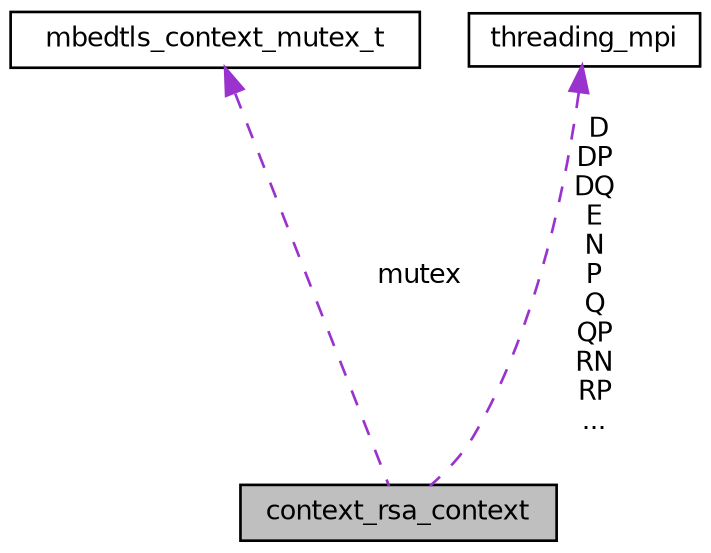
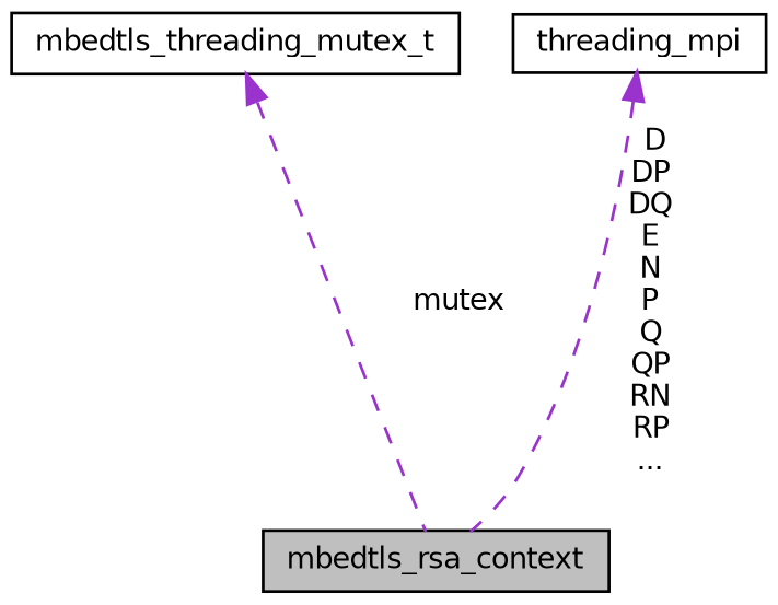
  digraph {
    node [color=black fillcolor=white fontname=Helvetica fontsize=10 shape=record style=filled]
    edge [color=darkorchid3 dir=back fontname=Helvetica fontsize=10 labelfontname=Helvetica labelfontsize=10 style=dashed]
-   n1 [fillcolor=grey75 fontcolor=black height=0.2 label=context_rsa_context width=0.4]
-   n2 [height=0.2 label=mbedtls_context_mutex_t width=0.4]
+   n1 [fillcolor=grey75 fontcolor=black height=0.2 label=mbedtls_rsa_context width=0.4]
+   n2 [height=0.2 label=mbedtls_threading_mutex_t width=0.4]
    n3 [height=0.2 label=threading_mpi width=0.4]
    n2 -> n1 [label=" mutex"]
    n3 -> n1 [label=" D\nDP\nDQ\nE\nN\nP\nQ\nQP\nRN\nRP\n..."]
  }
